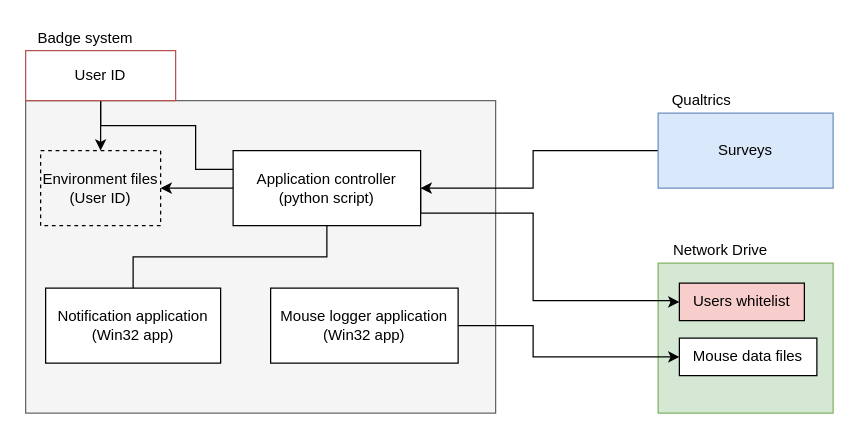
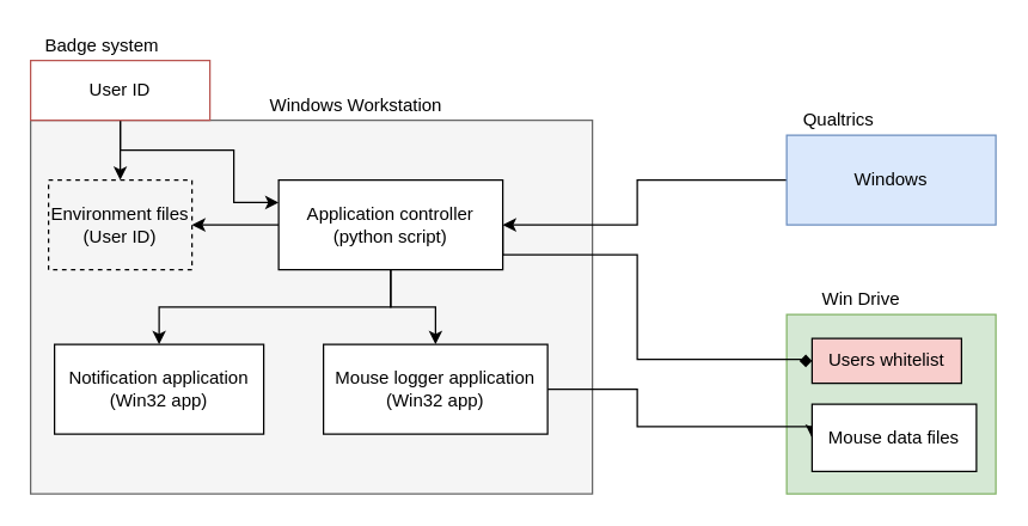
  <mxCell id="0" />
  <mxCell id="1" parent="0" />
  <mxCell id="2" value="" style="rounded=0;whiteSpace=wrap;html=1;strokeColor=#82b366;fillColor=#d5e8d4;" parent="1" vertex="1"><mxGeometry x="526" y="210" width="140" height="120" as="geometry" /></mxCell>
  <mxCell id="3" value="" style="rounded=0;whiteSpace=wrap;html=1;fillColor=#f5f5f5;strokeColor=#666666;fontColor=#333333;" parent="1" vertex="1"><mxGeometry x="20" y="80" width="376" height="250" as="geometry" /></mxCell>
+ <mxCell id="4" value="Windows Workstation" style="text;html=1;strokeColor=none;fillColor=none;align=center;verticalAlign=middle;whiteSpace=wrap;rounded=0;" parent="1" vertex="1"><mxGeometry x="176" y="60" width="124" height="20" as="geometry" /></mxCell>
  <mxCell id="5" style="edgeStyle=orthogonalEdgeStyle;rounded=0;orthogonalLoop=1;jettySize=auto;html=1;exitX=0.5;exitY=1;exitDx=0;exitDy=0;entryX=0.5;entryY=0;entryDx=0;entryDy=0;" parent="1" source="7" target="9" edge="1"><mxGeometry relative="1" as="geometry" /></mxCell>
- <mxCell id="6" style="edgeStyle=orthogonalEdgeStyle;rounded=0;orthogonalLoop=1;jettySize=auto;html=1;exitX=0.5;exitY=1;exitDx=0;exitDy=0;entryX=0;entryY=0.25;entryDx=0;entryDy=0;endArrow=none;" edge="1" parent="1" source="7" target="15"><mxGeometry relative="1" as="geometry"><Array as="points"><mxPoint x="80" y="100" /><mxPoint x="156" y="100" /><mxPoint x="156" y="135" /></Array></mxGeometry></mxCell>
+ <mxCell id="6" style="edgeStyle=orthogonalEdgeStyle;rounded=0;orthogonalLoop=1;jettySize=auto;html=1;exitX=0.5;exitY=1;exitDx=0;exitDy=0;entryX=0;entryY=0.25;entryDx=0;entryDy=0;" edge="1" parent="1" source="7" target="15"><mxGeometry relative="1" as="geometry"><Array as="points"><mxPoint x="80" y="100" /><mxPoint x="156" y="100" /><mxPoint x="156" y="135" /></Array></mxGeometry></mxCell>
  <mxCell id="7" value="User ID" style="rounded=0;whiteSpace=wrap;html=1;fillColor=#ffffff;strokeColor=#b85450;" parent="1" vertex="1"><mxGeometry x="20" y="40" width="120" height="40" as="geometry" /></mxCell>
  <mxCell id="8" value="Badge system" style="text;html=1;strokeColor=none;fillColor=none;align=center;verticalAlign=middle;whiteSpace=wrap;rounded=0;" parent="1" vertex="1"><mxGeometry x="20" y="20" width="96" height="20" as="geometry" /></mxCell>
  <mxCell id="9" value="Environment files (User ID)" style="text;html=1;align=center;verticalAlign=middle;whiteSpace=wrap;rounded=0;dashed=1;strokeColor=#000000;" parent="1" vertex="1"><mxGeometry x="32" y="120" width="96" height="60" as="geometry" /></mxCell>
- <mxCell id="10" style="edgeStyle=orthogonalEdgeStyle;rounded=0;orthogonalLoop=1;jettySize=auto;html=1;exitX=0.5;exitY=1;exitDx=0;exitDy=0;endArrow=none;" parent="1" source="15" target="16" edge="1"><mxGeometry relative="1" as="geometry" /></mxCell>
+ <mxCell id="10" style="edgeStyle=orthogonalEdgeStyle;rounded=0;orthogonalLoop=1;jettySize=auto;html=1;exitX=0.5;exitY=1;exitDx=0;exitDy=0;" parent="1" source="15" target="16" edge="1"><mxGeometry relative="1" as="geometry" /></mxCell>
+ <mxCell id="11" style="edgeStyle=orthogonalEdgeStyle;rounded=0;orthogonalLoop=1;jettySize=auto;html=1;exitX=0.5;exitY=1;exitDx=0;exitDy=0;" parent="1" source="15" target="18" edge="1"><mxGeometry relative="1" as="geometry" /></mxCell>
  <mxCell id="12" style="edgeStyle=orthogonalEdgeStyle;rounded=0;orthogonalLoop=1;jettySize=auto;html=1;exitX=0;exitY=0.5;exitDx=0;exitDy=0;entryX=1;entryY=0.5;entryDx=0;entryDy=0;" parent="1" source="15" target="9" edge="1"><mxGeometry relative="1" as="geometry" /></mxCell>
  <mxCell id="13" style="edgeStyle=orthogonalEdgeStyle;rounded=0;orthogonalLoop=1;jettySize=auto;html=1;exitX=1;exitY=0.5;exitDx=0;exitDy=0;entryX=0;entryY=0.5;entryDx=0;entryDy=0;startArrow=classic;startFill=1;endArrow=none;" parent="1" source="15" target="19" edge="1"><mxGeometry relative="1" as="geometry"><Array as="points"><mxPoint x="426" y="150" /><mxPoint x="426" y="120" /></Array></mxGeometry></mxCell>
- <mxCell id="14" style="edgeStyle=orthogonalEdgeStyle;rounded=0;orthogonalLoop=1;jettySize=auto;html=1;exitX=1;exitY=0.5;exitDx=0;exitDy=0;entryX=0;entryY=0.5;entryDx=0;entryDy=0;" parent="1" source="15" target="22" edge="1"><mxGeometry relative="1" as="geometry"><Array as="points"><mxPoint x="336" y="170" /><mxPoint x="426" y="170" /><mxPoint x="426" y="240" /><mxPoint x="536" y="240" /><mxPoint x="536" y="241" /></Array></mxGeometry></mxCell>
+ <mxCell id="14" style="edgeStyle=orthogonalEdgeStyle;rounded=0;orthogonalLoop=1;jettySize=auto;html=1;exitX=1;exitY=0.5;exitDx=0;exitDy=0;entryX=0;entryY=0.5;entryDx=0;entryDy=0;endArrow=diamond;" parent="1" source="15" target="22" edge="1"><mxGeometry relative="1" as="geometry"><Array as="points"><mxPoint x="336" y="170" /><mxPoint x="426" y="170" /><mxPoint x="426" y="240" /><mxPoint x="536" y="240" /><mxPoint x="536" y="241" /></Array></mxGeometry></mxCell>
  <mxCell id="15" value="Application controller (python script)" style="rounded=0;whiteSpace=wrap;html=1;strokeColor=#000000;" parent="1" vertex="1"><mxGeometry x="186" y="120" width="150" height="60" as="geometry" /></mxCell>
  <mxCell id="16" value="Notification application (Win32 app)" style="rounded=0;whiteSpace=wrap;html=1;strokeColor=#000000;" parent="1" vertex="1"><mxGeometry x="36" y="230" width="140" height="60" as="geometry" /></mxCell>
  <mxCell id="17" style="edgeStyle=orthogonalEdgeStyle;rounded=0;orthogonalLoop=1;jettySize=auto;html=1;exitX=1;exitY=0.5;exitDx=0;exitDy=0;entryX=0;entryY=0.5;entryDx=0;entryDy=0;" parent="1" source="18" target="23" edge="1"><mxGeometry relative="1" as="geometry"><Array as="points"><mxPoint x="426" y="260" /><mxPoint x="426" y="285" /></Array></mxGeometry></mxCell>
  <mxCell id="18" value="Mouse logger application (Win32 app)" style="rounded=0;whiteSpace=wrap;html=1;strokeColor=#000000;" parent="1" vertex="1"><mxGeometry x="216" y="230" width="150" height="60" as="geometry" /></mxCell>
- <mxCell id="19" value="Surveys" style="rounded=0;whiteSpace=wrap;html=1;strokeColor=#6c8ebf;fillColor=#dae8fc;" parent="1" vertex="1"><mxGeometry x="526" y="90" width="140" height="60" as="geometry" /></mxCell>
+ <mxCell id="19" value="Windows" style="rounded=0;whiteSpace=wrap;html=1;strokeColor=#6c8ebf;fillColor=#dae8fc;" parent="1" vertex="1"><mxGeometry x="526" y="90" width="140" height="60" as="geometry" /></mxCell>
  <mxCell id="20" value="Qualtrics" style="text;html=1;strokeColor=none;fillColor=none;align=center;verticalAlign=middle;whiteSpace=wrap;rounded=0;" parent="1" vertex="1"><mxGeometry x="526" y="70" width="70" height="20" as="geometry" /></mxCell>
- <mxCell id="21" value="Network Drive" style="text;html=1;strokeColor=none;fillColor=none;align=center;verticalAlign=middle;whiteSpace=wrap;rounded=0;" parent="1" vertex="1"><mxGeometry x="526" y="190" width="100" height="20" as="geometry" /></mxCell>
+ <mxCell id="21" value="Win Drive" style="text;html=1;strokeColor=none;fillColor=none;align=center;verticalAlign=middle;whiteSpace=wrap;rounded=0;" parent="1" vertex="1"><mxGeometry x="526" y="190" width="100" height="20" as="geometry" /></mxCell>
  <mxCell id="22" value="Users whitelist" style="rounded=0;whiteSpace=wrap;html=1;strokeColor=#000000;fillColor=#f8cecc;" parent="1" vertex="1"><mxGeometry x="543" y="226" width="100" height="30" as="geometry" /></mxCell>
- <mxCell id="23" value="Mouse data files" style="rounded=0;whiteSpace=wrap;html=1;strokeColor=#000000;" parent="1" vertex="1"><mxGeometry x="543" y="270" width="110" height="30" as="geometry" /></mxCell>
+ <mxCell id="23" value="Mouse data files" style="rounded=0;whiteSpace=wrap;html=1;strokeColor=#000000;" parent="1" vertex="1"><mxGeometry x="543" y="270" width="110" height="45" as="geometry" /></mxCell>
